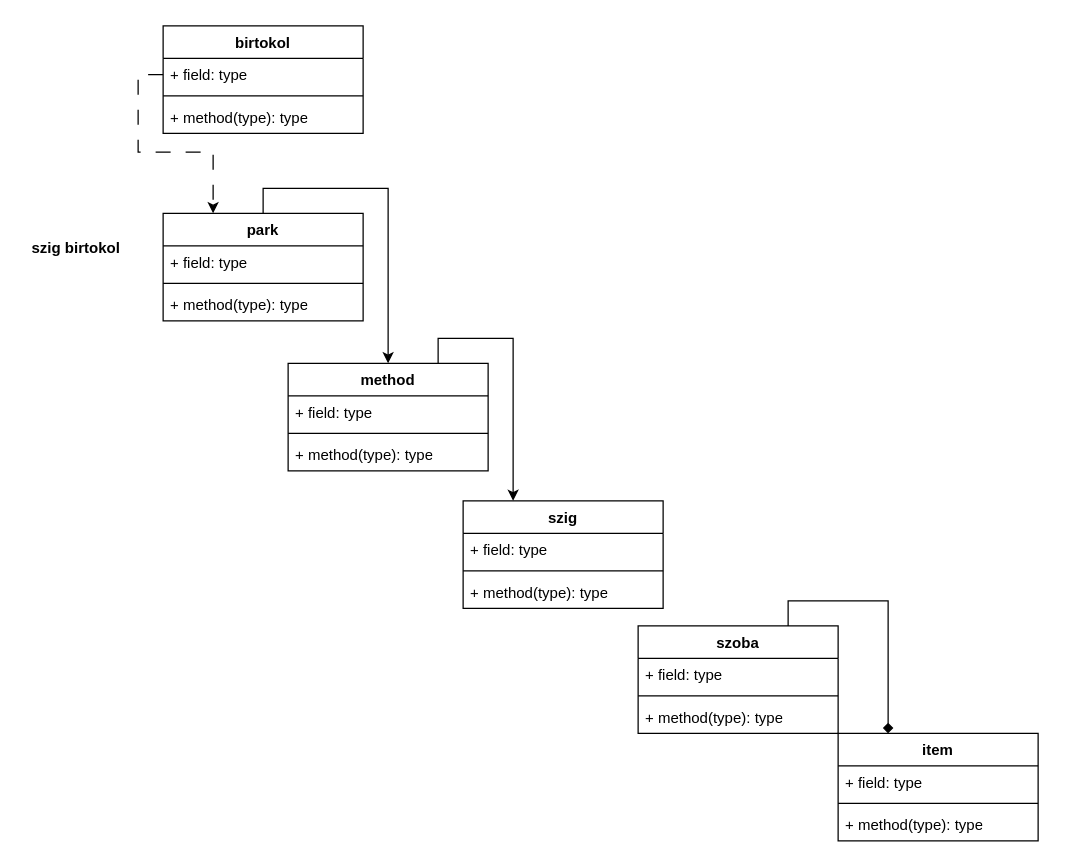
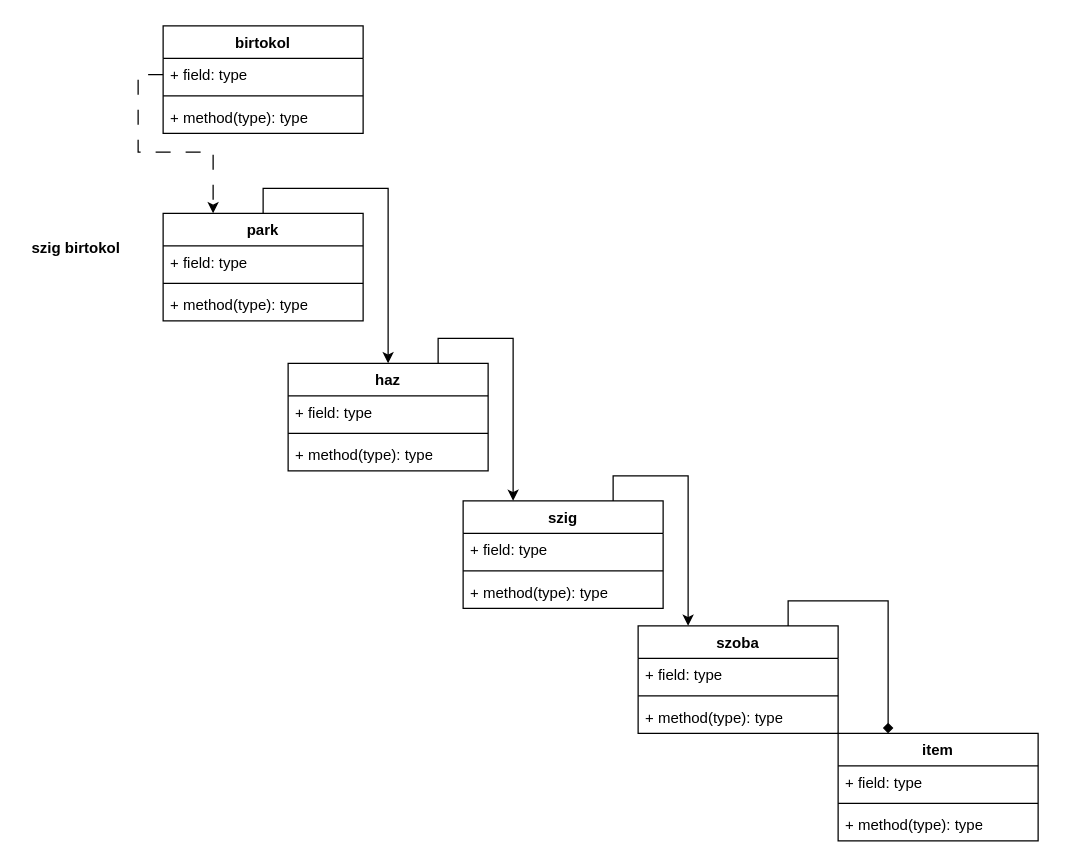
  <mxCell id="0" />
  <mxCell id="1" parent="0" />
  <mxCell id="2" style="edgeStyle=orthogonalEdgeStyle;rounded=0;orthogonalLoop=1;jettySize=auto;html=1;exitX=0.5;exitY=0;exitDx=0;exitDy=0;entryX=0.5;entryY=0;entryDx=0;entryDy=0;" edge="1" parent="1" source="3" target="8"><mxGeometry relative="1" as="geometry" /></mxCell>
  <mxCell id="3" value="park" style="swimlane;fontStyle=1;align=center;verticalAlign=top;childLayout=stackLayout;horizontal=1;startSize=26;horizontalStack=0;resizeParent=1;resizeParentMax=0;resizeLast=0;collapsible=1;marginBottom=0;whiteSpace=wrap;html=1;" vertex="1" parent="1"><mxGeometry x="130" y="170" width="160" height="86" as="geometry" /></mxCell>
  <mxCell id="4" value="+ field: type" style="text;strokeColor=none;fillColor=none;align=left;verticalAlign=top;spacingLeft=4;spacingRight=4;overflow=hidden;rotatable=0;points=[[0,0.5],[1,0.5]];portConstraint=eastwest;whiteSpace=wrap;html=1;" vertex="1" parent="3"><mxGeometry y="26" width="160" height="26" as="geometry" /></mxCell>
  <mxCell id="5" value="" style="line;strokeWidth=1;fillColor=none;align=left;verticalAlign=middle;spacingTop=-1;spacingLeft=3;spacingRight=3;rotatable=0;labelPosition=right;points=[];portConstraint=eastwest;strokeColor=inherit;" vertex="1" parent="3"><mxGeometry y="52" width="160" height="8" as="geometry" /></mxCell>
  <mxCell id="6" value="+ method(type): type" style="text;strokeColor=none;fillColor=none;align=left;verticalAlign=top;spacingLeft=4;spacingRight=4;overflow=hidden;rotatable=0;points=[[0,0.5],[1,0.5]];portConstraint=eastwest;whiteSpace=wrap;html=1;" vertex="1" parent="3"><mxGeometry y="60" width="160" height="26" as="geometry" /></mxCell>
  <mxCell id="7" style="edgeStyle=orthogonalEdgeStyle;rounded=0;orthogonalLoop=1;jettySize=auto;html=1;exitX=0.75;exitY=0;exitDx=0;exitDy=0;entryX=0.25;entryY=0;entryDx=0;entryDy=0;" edge="1" parent="1" source="8" target="13"><mxGeometry relative="1" as="geometry" /></mxCell>
- <mxCell id="8" value="method" style="swimlane;fontStyle=1;align=center;verticalAlign=top;childLayout=stackLayout;horizontal=1;startSize=26;horizontalStack=0;resizeParent=1;resizeParentMax=0;resizeLast=0;collapsible=1;marginBottom=0;whiteSpace=wrap;html=1;" vertex="1" parent="1"><mxGeometry x="230" y="290" width="160" height="86" as="geometry" /></mxCell>
+ <mxCell id="8" value="haz" style="swimlane;fontStyle=1;align=center;verticalAlign=top;childLayout=stackLayout;horizontal=1;startSize=26;horizontalStack=0;resizeParent=1;resizeParentMax=0;resizeLast=0;collapsible=1;marginBottom=0;whiteSpace=wrap;html=1;" vertex="1" parent="1"><mxGeometry x="230" y="290" width="160" height="86" as="geometry" /></mxCell>
  <mxCell id="9" value="+ field: type" style="text;strokeColor=none;fillColor=none;align=left;verticalAlign=top;spacingLeft=4;spacingRight=4;overflow=hidden;rotatable=0;points=[[0,0.5],[1,0.5]];portConstraint=eastwest;whiteSpace=wrap;html=1;" vertex="1" parent="8"><mxGeometry y="26" width="160" height="26" as="geometry" /></mxCell>
  <mxCell id="10" value="" style="line;strokeWidth=1;fillColor=none;align=left;verticalAlign=middle;spacingTop=-1;spacingLeft=3;spacingRight=3;rotatable=0;labelPosition=right;points=[];portConstraint=eastwest;strokeColor=inherit;" vertex="1" parent="8"><mxGeometry y="52" width="160" height="8" as="geometry" /></mxCell>
  <mxCell id="11" value="+ method(type): type" style="text;strokeColor=none;fillColor=none;align=left;verticalAlign=top;spacingLeft=4;spacingRight=4;overflow=hidden;rotatable=0;points=[[0,0.5],[1,0.5]];portConstraint=eastwest;whiteSpace=wrap;html=1;" vertex="1" parent="8"><mxGeometry y="60" width="160" height="26" as="geometry" /></mxCell>
+ <mxCell id="12" style="edgeStyle=orthogonalEdgeStyle;rounded=0;orthogonalLoop=1;jettySize=auto;html=1;exitX=0.75;exitY=0;exitDx=0;exitDy=0;entryX=0.25;entryY=0;entryDx=0;entryDy=0;" edge="1" parent="1" source="13" target="18"><mxGeometry relative="1" as="geometry" /></mxCell>
  <mxCell id="13" value="szig" style="swimlane;fontStyle=1;align=center;verticalAlign=top;childLayout=stackLayout;horizontal=1;startSize=26;horizontalStack=0;resizeParent=1;resizeParentMax=0;resizeLast=0;collapsible=1;marginBottom=0;whiteSpace=wrap;html=1;" vertex="1" parent="1"><mxGeometry x="370" y="400" width="160" height="86" as="geometry" /></mxCell>
  <mxCell id="14" value="+ field: type" style="text;strokeColor=none;fillColor=none;align=left;verticalAlign=top;spacingLeft=4;spacingRight=4;overflow=hidden;rotatable=0;points=[[0,0.5],[1,0.5]];portConstraint=eastwest;whiteSpace=wrap;html=1;" vertex="1" parent="13"><mxGeometry y="26" width="160" height="26" as="geometry" /></mxCell>
  <mxCell id="15" value="" style="line;strokeWidth=1;fillColor=none;align=left;verticalAlign=middle;spacingTop=-1;spacingLeft=3;spacingRight=3;rotatable=0;labelPosition=right;points=[];portConstraint=eastwest;strokeColor=inherit;" vertex="1" parent="13"><mxGeometry y="52" width="160" height="8" as="geometry" /></mxCell>
  <mxCell id="16" value="+ method(type): type" style="text;strokeColor=none;fillColor=none;align=left;verticalAlign=top;spacingLeft=4;spacingRight=4;overflow=hidden;rotatable=0;points=[[0,0.5],[1,0.5]];portConstraint=eastwest;whiteSpace=wrap;html=1;" vertex="1" parent="13"><mxGeometry y="60" width="160" height="26" as="geometry" /></mxCell>
  <mxCell id="17" style="edgeStyle=orthogonalEdgeStyle;rounded=0;orthogonalLoop=1;jettySize=auto;html=1;exitX=0.75;exitY=0;exitDx=0;exitDy=0;entryX=0.25;entryY=0;entryDx=0;entryDy=0;endArrow=diamond;" edge="1" parent="1" source="18" target="22"><mxGeometry relative="1" as="geometry" /></mxCell>
  <mxCell id="18" value="szoba" style="swimlane;fontStyle=1;align=center;verticalAlign=top;childLayout=stackLayout;horizontal=1;startSize=26;horizontalStack=0;resizeParent=1;resizeParentMax=0;resizeLast=0;collapsible=1;marginBottom=0;whiteSpace=wrap;html=1;" vertex="1" parent="1"><mxGeometry x="510" y="500" width="160" height="86" as="geometry" /></mxCell>
  <mxCell id="19" value="+ field: type" style="text;strokeColor=none;fillColor=none;align=left;verticalAlign=top;spacingLeft=4;spacingRight=4;overflow=hidden;rotatable=0;points=[[0,0.5],[1,0.5]];portConstraint=eastwest;whiteSpace=wrap;html=1;" vertex="1" parent="18"><mxGeometry y="26" width="160" height="26" as="geometry" /></mxCell>
  <mxCell id="20" value="" style="line;strokeWidth=1;fillColor=none;align=left;verticalAlign=middle;spacingTop=-1;spacingLeft=3;spacingRight=3;rotatable=0;labelPosition=right;points=[];portConstraint=eastwest;strokeColor=inherit;" vertex="1" parent="18"><mxGeometry y="52" width="160" height="8" as="geometry" /></mxCell>
  <mxCell id="21" value="+ method(type): type" style="text;strokeColor=none;fillColor=none;align=left;verticalAlign=top;spacingLeft=4;spacingRight=4;overflow=hidden;rotatable=0;points=[[0,0.5],[1,0.5]];portConstraint=eastwest;whiteSpace=wrap;html=1;" vertex="1" parent="18"><mxGeometry y="60" width="160" height="26" as="geometry" /></mxCell>
  <mxCell id="22" value="item" style="swimlane;fontStyle=1;align=center;verticalAlign=top;childLayout=stackLayout;horizontal=1;startSize=26;horizontalStack=0;resizeParent=1;resizeParentMax=0;resizeLast=0;collapsible=1;marginBottom=0;whiteSpace=wrap;html=1;" vertex="1" parent="1"><mxGeometry x="670" y="586" width="160" height="86" as="geometry" /></mxCell>
  <mxCell id="23" value="+ field: type" style="text;strokeColor=none;fillColor=none;align=left;verticalAlign=top;spacingLeft=4;spacingRight=4;overflow=hidden;rotatable=0;points=[[0,0.5],[1,0.5]];portConstraint=eastwest;whiteSpace=wrap;html=1;" vertex="1" parent="22"><mxGeometry y="26" width="160" height="26" as="geometry" /></mxCell>
  <mxCell id="24" value="" style="line;strokeWidth=1;fillColor=none;align=left;verticalAlign=middle;spacingTop=-1;spacingLeft=3;spacingRight=3;rotatable=0;labelPosition=right;points=[];portConstraint=eastwest;strokeColor=inherit;" vertex="1" parent="22"><mxGeometry y="52" width="160" height="8" as="geometry" /></mxCell>
  <mxCell id="25" value="+ method(type): type" style="text;strokeColor=none;fillColor=none;align=left;verticalAlign=top;spacingLeft=4;spacingRight=4;overflow=hidden;rotatable=0;points=[[0,0.5],[1,0.5]];portConstraint=eastwest;whiteSpace=wrap;html=1;" vertex="1" parent="22"><mxGeometry y="60" width="160" height="26" as="geometry" /></mxCell>
  <mxCell id="26" value="birtokol" style="swimlane;fontStyle=1;align=center;verticalAlign=top;childLayout=stackLayout;horizontal=1;startSize=26;horizontalStack=0;resizeParent=1;resizeParentMax=0;resizeLast=0;collapsible=1;marginBottom=0;whiteSpace=wrap;html=1;" vertex="1" parent="1"><mxGeometry x="130" y="20" width="160" height="86" as="geometry" /></mxCell>
  <mxCell id="27" value="+ field: type" style="text;strokeColor=none;fillColor=none;align=left;verticalAlign=top;spacingLeft=4;spacingRight=4;overflow=hidden;rotatable=0;points=[[0,0.5],[1,0.5]];portConstraint=eastwest;whiteSpace=wrap;html=1;" vertex="1" parent="26"><mxGeometry y="26" width="160" height="26" as="geometry" /></mxCell>
  <mxCell id="28" value="" style="line;strokeWidth=1;fillColor=none;align=left;verticalAlign=middle;spacingTop=-1;spacingLeft=3;spacingRight=3;rotatable=0;labelPosition=right;points=[];portConstraint=eastwest;strokeColor=inherit;" vertex="1" parent="26"><mxGeometry y="52" width="160" height="8" as="geometry" /></mxCell>
  <mxCell id="29" value="+ method(type): type" style="text;strokeColor=none;fillColor=none;align=left;verticalAlign=top;spacingLeft=4;spacingRight=4;overflow=hidden;rotatable=0;points=[[0,0.5],[1,0.5]];portConstraint=eastwest;whiteSpace=wrap;html=1;" vertex="1" parent="26"><mxGeometry y="60" width="160" height="26" as="geometry" /></mxCell>
  <mxCell id="30" style="edgeStyle=orthogonalEdgeStyle;rounded=0;orthogonalLoop=1;jettySize=auto;html=1;exitX=0;exitY=0.5;exitDx=0;exitDy=0;entryX=0.25;entryY=0;entryDx=0;entryDy=0;dashed=1;dashPattern=12 12;" edge="1" parent="1" source="27" target="3"><mxGeometry relative="1" as="geometry" /></mxCell>
  <mxCell id="31" value="szig birtokol" style="text;align=center;fontStyle=1;verticalAlign=middle;spacingLeft=3;spacingRight=3;strokeColor=none;rotatable=0;points=[[0,0.5],[1,0.5]];portConstraint=eastwest;html=1;" vertex="1" parent="1"><mxGeometry x="20" y="185" width="80" height="26" as="geometry" /></mxCell>
